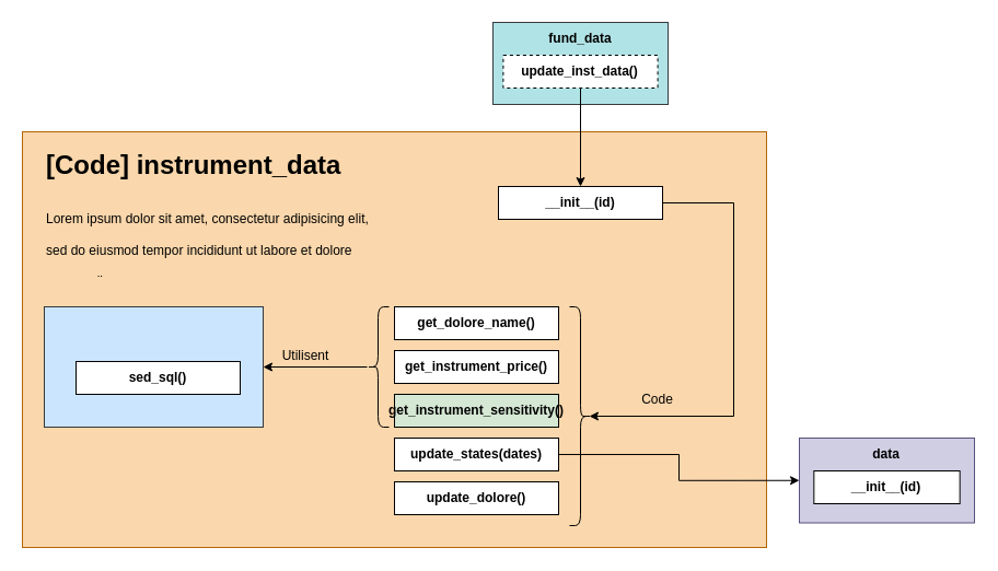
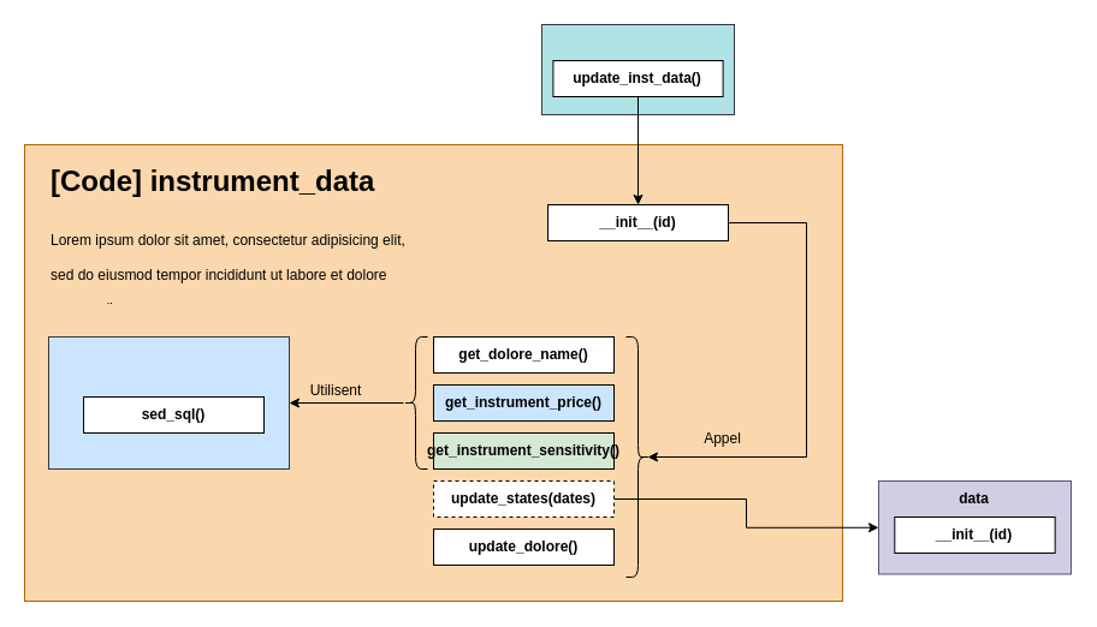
  <mxCell id="0" />
  <mxCell id="1" parent="0" />
  <mxCell id="2" value="&lt;div&gt;&lt;div&gt;&lt;div&gt;&lt;br&gt;&lt;/div&gt;&lt;/div&gt;&lt;/div&gt;" style="rounded=0;whiteSpace=wrap;html=1;fillColor=#fad7ac;strokeColor=#b46504;" vertex="1" parent="1"><mxGeometry x="20" y="120" width="680" height="380" as="geometry" /></mxCell>
  <mxCell id="3" value="" style="group" vertex="1" connectable="0" parent="1"><mxGeometry x="40" y="280" width="200" height="110" as="geometry" /></mxCell>
  <mxCell id="4" value="" style="rounded=0;whiteSpace=wrap;html=1;fillColor=#cce5ff;strokeColor=#36393d;" vertex="1" parent="3"><mxGeometry width="200" height="110" as="geometry" /></mxCell>
  <mxCell id="5" value="&lt;b&gt;sed_sql()&lt;/b&gt;" style="rounded=0;whiteSpace=wrap;html=1;" vertex="1" parent="3"><mxGeometry x="29" y="50" width="150" height="30" as="geometry" /></mxCell>
  <mxCell id="6" value="&lt;b&gt;get_dolore_name()&lt;/b&gt;" style="rounded=0;whiteSpace=wrap;html=1;" vertex="1" parent="1"><mxGeometry x="360" y="280" width="150" height="30" as="geometry" /></mxCell>
- <mxCell id="7" value="&lt;b&gt;get_instrument_price()&lt;/b&gt;" style="rounded=0;whiteSpace=wrap;html=1;" vertex="1" parent="1"><mxGeometry x="360" y="320" width="150" height="30" as="geometry" /></mxCell>
+ <mxCell id="7" value="&lt;b&gt;get_instrument_price()&lt;/b&gt;" style="rounded=0;whiteSpace=wrap;html=1;fillColor=#cce5ff;" vertex="1" parent="1"><mxGeometry x="360" y="320" width="150" height="30" as="geometry" /></mxCell>
  <mxCell id="8" value="&lt;b&gt;get_instrument_sensitivity()&lt;/b&gt;" style="rounded=0;whiteSpace=wrap;html=1;fillColor=#d5e8d4;" vertex="1" parent="1"><mxGeometry x="360" y="360" width="150" height="30" as="geometry" /></mxCell>
  <mxCell id="9" style="edgeStyle=orthogonalEdgeStyle;rounded=0;orthogonalLoop=1;jettySize=auto;html=1;entryX=1;entryY=0.5;entryDx=0;entryDy=0;" edge="1" parent="1" source="10" target="4"><mxGeometry relative="1" as="geometry" /></mxCell>
  <mxCell id="10" value="" style="shape=curlyBracket;whiteSpace=wrap;html=1;rounded=1;labelPosition=left;verticalLabelPosition=middle;align=right;verticalAlign=middle;" vertex="1" parent="1"><mxGeometry x="335" y="280" width="20" height="110" as="geometry" /></mxCell>
  <mxCell id="11" value="Utilisent" style="text;html=1;align=center;verticalAlign=middle;whiteSpace=wrap;rounded=0;" vertex="1" parent="1"><mxGeometry x="249" y="310" width="60" height="30" as="geometry" /></mxCell>
  <mxCell id="12" value="&lt;h1 style=&quot;margin-top: 0px;&quot;&gt;&lt;span style=&quot;background-color: transparent; color: light-dark(rgb(0, 0, 0), rgb(255, 255, 255));&quot;&gt;[Code] instrument_data&lt;/span&gt;&lt;/h1&gt;&lt;h1 style=&quot;margin-top: 0px;&quot;&gt;&lt;span style=&quot;background-color: transparent; color: light-dark(rgb(0, 0, 0), rgb(255, 255, 255)); font-size: 12px; font-weight: normal;&quot;&gt;Lorem ipsum dolor sit amet, consectetur adipisicing elit, sed do eiusmod tempor incididunt ut labore et dolore magna aliqua.&lt;/span&gt;&lt;/h1&gt;" style="text;html=1;whiteSpace=wrap;overflow=hidden;rounded=0;" vertex="1" parent="1"><mxGeometry x="40" y="130" width="310" height="120" as="geometry" /></mxCell>
  <mxCell id="13" style="edgeStyle=orthogonalEdgeStyle;rounded=0;orthogonalLoop=1;jettySize=auto;html=1;entryX=0;entryY=0.5;entryDx=0;entryDy=0;" edge="1" parent="1" source="14" target="26"><mxGeometry relative="1" as="geometry" /></mxCell>
- <mxCell id="14" value="&lt;b&gt;update_states(dates)&lt;/b&gt;" style="rounded=0;whiteSpace=wrap;html=1;" vertex="1" parent="1"><mxGeometry x="360" y="400" width="150" height="30" as="geometry" /></mxCell>
+ <mxCell id="14" value="&lt;b&gt;update_states(dates)&lt;/b&gt;" style="rounded=0;whiteSpace=wrap;html=1;dashed=1;" vertex="1" parent="1"><mxGeometry x="360" y="400" width="150" height="30" as="geometry" /></mxCell>
  <mxCell id="15" value="&lt;b&gt;update_dolore()&lt;/b&gt;" style="rounded=0;whiteSpace=wrap;html=1;" vertex="1" parent="1"><mxGeometry x="360" y="440" width="150" height="30" as="geometry" /></mxCell>
  <mxCell id="16" value="" style="shape=curlyBracket;whiteSpace=wrap;html=1;rounded=1;labelPosition=left;verticalLabelPosition=middle;align=right;verticalAlign=middle;flipV=1;flipH=1;" vertex="1" parent="1"><mxGeometry x="520" y="280" width="20" height="200" as="geometry" /></mxCell>
  <mxCell id="17" style="edgeStyle=orthogonalEdgeStyle;rounded=0;orthogonalLoop=1;jettySize=auto;html=1;entryX=0.1;entryY=0.5;entryDx=0;entryDy=0;entryPerimeter=0;" edge="1" parent="1" source="18" target="16"><mxGeometry relative="1" as="geometry"><mxPoint x="790" y="390" as="targetPoint" /><Array as="points"><mxPoint x="670" y="185" /><mxPoint x="670" y="380" /></Array></mxGeometry></mxCell>
  <mxCell id="18" value="&lt;b&gt;__init__(id)&lt;/b&gt;" style="rounded=0;whiteSpace=wrap;html=1;" vertex="1" parent="1"><mxGeometry x="455" y="170" width="150" height="30" as="geometry" /></mxCell>
  <mxCell id="19" value="" style="group" vertex="1" connectable="0" parent="1"><mxGeometry x="450" y="20" width="160" height="75" as="geometry" /></mxCell>
  <mxCell id="20" value="&lt;div&gt;&lt;div&gt;&lt;div&gt;&lt;br&gt;&lt;/div&gt;&lt;/div&gt;&lt;/div&gt;" style="rounded=0;whiteSpace=wrap;html=1;fillColor=light-dark(#b0e3e6, #182e44);strokeColor=#36393d;" vertex="1" parent="19"><mxGeometry width="160" height="75" as="geometry" /></mxCell>
- <mxCell id="21" value="&lt;b&gt;update_inst_data()&lt;/b&gt;" style="rounded=0;whiteSpace=wrap;html=1;dashed=1;" vertex="1" parent="19"><mxGeometry x="9.412" y="30" width="141.176" height="30" as="geometry" /></mxCell>
- <mxCell id="22" value="&lt;b&gt;fund_data&lt;/b&gt;" style="text;html=1;align=center;verticalAlign=middle;whiteSpace=wrap;rounded=0;" vertex="1" parent="19"><mxGeometry x="51.765" width="56.471" height="30" as="geometry" /></mxCell>
+ <mxCell id="21" value="&lt;b&gt;update_inst_data()&lt;/b&gt;" style="rounded=0;whiteSpace=wrap;html=1;" vertex="1" parent="19"><mxGeometry x="9.412" y="30" width="141.176" height="30" as="geometry" /></mxCell>
  <mxCell id="23" style="edgeStyle=orthogonalEdgeStyle;rounded=0;orthogonalLoop=1;jettySize=auto;html=1;" edge="1" parent="1" source="21" target="18"><mxGeometry relative="1" as="geometry" /></mxCell>
- <mxCell id="24" value="Code" style="text;html=1;align=center;verticalAlign=middle;whiteSpace=wrap;rounded=0;" vertex="1" parent="1"><mxGeometry x="550" y="350" width="101" height="30" as="geometry" /></mxCell>
+ <mxCell id="24" value="Appel" style="text;html=1;align=center;verticalAlign=middle;whiteSpace=wrap;rounded=0;" vertex="1" parent="1"><mxGeometry x="550" y="350" width="101" height="30" as="geometry" /></mxCell>
  <mxCell id="25" value="" style="group" vertex="1" connectable="0" parent="1"><mxGeometry x="730" y="400" width="160" height="77.5" as="geometry" /></mxCell>
  <mxCell id="26" value="" style="rounded=0;whiteSpace=wrap;html=1;fillColor=#d0cee2;strokeColor=#56517e;" vertex="1" parent="25"><mxGeometry width="160" height="77.5" as="geometry" /></mxCell>
  <mxCell id="27" value="&lt;b&gt;data&lt;/b&gt;" style="text;html=1;align=center;verticalAlign=middle;whiteSpace=wrap;rounded=0;" vertex="1" parent="25"><mxGeometry x="53.333" width="53.333" height="30" as="geometry" /></mxCell>
  <mxCell id="28" value="&lt;b&gt;__init__(id)&lt;/b&gt;" style="rounded=0;whiteSpace=wrap;html=1;" vertex="1" parent="25"><mxGeometry x="13.333" y="30" width="133.333" height="30" as="geometry" /></mxCell>
